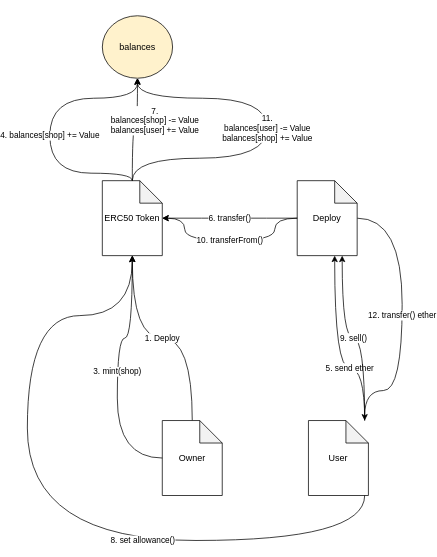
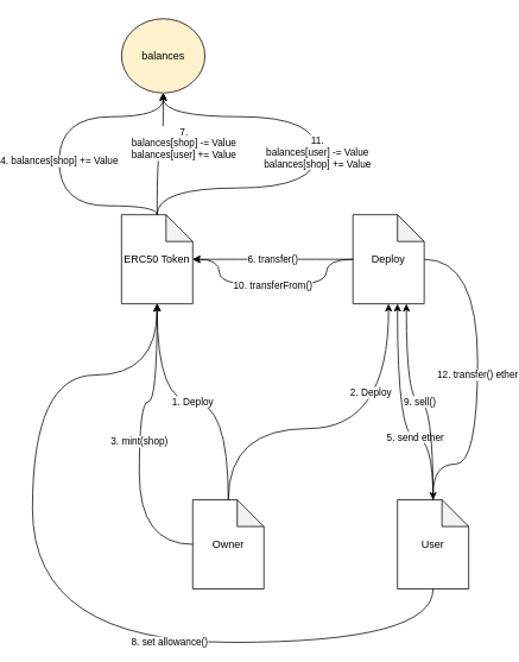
  <mxCell id="0" />
  <mxCell id="1" parent="0" />
  <mxCell id="2" value="ERC50 Token" style="shape=note;whiteSpace=wrap;html=1;backgroundOutline=1;darkOpacity=0.05;" parent="1" vertex="1"><mxGeometry x="120" y="240" width="80" height="100" as="geometry" /></mxCell>
  <mxCell id="3" value="1. Deploy" style="rounded=0;orthogonalLoop=1;jettySize=auto;html=1;edgeStyle=orthogonalEdgeStyle;curved=1;" parent="1" source="4" target="2" edge="1"><mxGeometry relative="1" as="geometry"><mxPoint x="250" y="350" as="targetPoint" /></mxGeometry></mxCell>
  <mxCell id="4" value="Owner" style="shape=note;whiteSpace=wrap;html=1;backgroundOutline=1;darkOpacity=0.05;" parent="1" vertex="1"><mxGeometry x="200" y="560" width="80" height="100" as="geometry" /></mxCell>
  <mxCell id="5" value="12. transfer() ether" style="edgeStyle=orthogonalEdgeStyle;curved=1;rounded=0;orthogonalLoop=1;jettySize=auto;html=1;" parent="1" source="6" target="7" edge="1"><mxGeometry relative="1" as="geometry"><Array as="points"><mxPoint x="520" y="290" /><mxPoint x="520" y="520" /><mxPoint x="470" y="520" /></Array></mxGeometry></mxCell>
  <mxCell id="6" value="Deploy" style="shape=note;whiteSpace=wrap;html=1;backgroundOutline=1;darkOpacity=0.05;" parent="1" vertex="1"><mxGeometry x="380" y="240" width="80" height="100" as="geometry" /></mxCell>
- <mxCell id="7" value="User" style="shape=note;whiteSpace=wrap;html=1;backgroundOutline=1;darkOpacity=0.05;" parent="1" vertex="1"><mxGeometry x="395" y="560" width="80" height="100" as="geometry" /></mxCell>
+ <mxCell id="7" value="User" style="shape=note;whiteSpace=wrap;html=1;backgroundOutline=1;darkOpacity=0.05;" parent="1" vertex="1"><mxGeometry x="430" y="560" width="80" height="100" as="geometry" /></mxCell>
+ <mxCell id="8" value="2. Deploy" style="rounded=0;orthogonalLoop=1;jettySize=auto;html=1;edgeStyle=orthogonalEdgeStyle;curved=1;" parent="1" source="4" target="6" edge="1"><mxGeometry x="0.2" y="40" relative="1" as="geometry"><mxPoint x="250" y="570" as="sourcePoint" /><mxPoint x="170" y="350" as="targetPoint" /><Array as="points"><mxPoint x="240" y="480" /><mxPoint x="420" y="480" /></Array><mxPoint as="offset" /></mxGeometry></mxCell>
  <mxCell id="9" value="3. mint(shop)" style="rounded=0;orthogonalLoop=1;jettySize=auto;html=1;edgeStyle=orthogonalEdgeStyle;curved=1;" parent="1" source="4" target="2" edge="1"><mxGeometry relative="1" as="geometry"><mxPoint x="250" y="570" as="sourcePoint" /><mxPoint x="90" y="440" as="targetPoint" /><Array as="points"><mxPoint x="140" y="610" /><mxPoint x="140" y="450" /><mxPoint x="160" y="450" /></Array></mxGeometry></mxCell>
  <mxCell id="10" value="5. send ether" style="rounded=0;orthogonalLoop=1;jettySize=auto;html=1;edgeStyle=orthogonalEdgeStyle;curved=1;" parent="1" source="7" target="6" edge="1"><mxGeometry x="-0.308" relative="1" as="geometry"><mxPoint x="250" y="570" as="sourcePoint" /><mxPoint x="430" y="350" as="targetPoint" /><Array as="points"><mxPoint x="470" y="490" /><mxPoint x="430" y="490" /></Array><mxPoint as="offset" /></mxGeometry></mxCell>
  <mxCell id="11" value="4. balances[shop] += Value" style="rounded=0;orthogonalLoop=1;jettySize=auto;html=1;edgeStyle=orthogonalEdgeStyle;curved=1;" parent="1" source="2" target="15" edge="1"><mxGeometry x="-0.065" relative="1" as="geometry"><mxPoint x="60" y="500" as="sourcePoint" /><mxPoint x="100" y="160" as="targetPoint" /><Array as="points"><mxPoint x="160" y="230" /><mxPoint x="50" y="230" /><mxPoint x="50" y="130" /><mxPoint x="167" y="130" /></Array><mxPoint as="offset" /></mxGeometry></mxCell>
  <mxCell id="12" value="6. transfer()" style="rounded=0;orthogonalLoop=1;jettySize=auto;html=1;edgeStyle=orthogonalEdgeStyle;curved=1;" parent="1" source="6" target="2" edge="1"><mxGeometry relative="1" as="geometry"><mxPoint x="250" y="570" as="sourcePoint" /><mxPoint x="220" y="160" as="targetPoint" /><Array as="points"><mxPoint x="300" y="290" /><mxPoint x="300" y="290" /></Array></mxGeometry></mxCell>
  <mxCell id="13" value="8. set allowance()" style="rounded=0;orthogonalLoop=1;jettySize=auto;html=1;edgeStyle=orthogonalEdgeStyle;curved=1;entryX=0.5;entryY=1;entryDx=0;entryDy=0;entryPerimeter=0;" parent="1" source="7" target="2" edge="1"><mxGeometry x="-0.308" relative="1" as="geometry"><mxPoint x="60" y="715" as="sourcePoint" /><mxPoint x="20" y="495" as="targetPoint" /><Array as="points"><mxPoint x="470" y="720" /><mxPoint x="20" y="720" /><mxPoint x="20" y="420" /><mxPoint x="160" y="420" /></Array><mxPoint as="offset" /></mxGeometry></mxCell>
  <mxCell id="14" value="9. sell()" style="rounded=0;orthogonalLoop=1;jettySize=auto;html=1;edgeStyle=orthogonalEdgeStyle;curved=1;" parent="1" source="7" target="6" edge="1"><mxGeometry relative="1" as="geometry"><mxPoint x="480" y="570" as="sourcePoint" /><mxPoint x="540" y="380" as="targetPoint" /><Array as="points"><mxPoint x="470" y="450" /><mxPoint x="440" y="450" /></Array></mxGeometry></mxCell>
  <mxCell id="15" value="&lt;span style=&quot;&quot;&gt;balances&lt;/span&gt;" style="ellipse;whiteSpace=wrap;html=1;fillColor=#fff2cc;" parent="1" vertex="1"><mxGeometry x="120" y="20" width="93.75" height="83.33" as="geometry" /></mxCell>
  <mxCell id="16" value="7. &lt;br&gt;balances[shop] -= Value&lt;br&gt;balances[user] += Value" style="rounded=0;orthogonalLoop=1;jettySize=auto;html=1;edgeStyle=orthogonalEdgeStyle;curved=1;" parent="1" source="2" target="15" edge="1"><mxGeometry x="0.21" y="-23" relative="1" as="geometry"><mxPoint x="-10" y="330" as="sourcePoint" /><mxPoint x="123.157" y="170" as="targetPoint" /><Array as="points"><mxPoint x="160" y="170" /><mxPoint x="167" y="170" /></Array><mxPoint as="offset" /></mxGeometry></mxCell>
  <mxCell id="17" value="10. transferFrom()" style="rounded=0;orthogonalLoop=1;jettySize=auto;html=1;edgeStyle=orthogonalEdgeStyle;curved=1;" parent="1" source="6" target="2" edge="1"><mxGeometry relative="1" as="geometry"><mxPoint x="390" y="300" as="sourcePoint" /><mxPoint x="210" y="300" as="targetPoint" /><Array as="points"><mxPoint x="350" y="290" /><mxPoint x="350" y="320" /><mxPoint x="230" y="320" /><mxPoint x="230" y="290" /></Array></mxGeometry></mxCell>
  <mxCell id="18" value="11. &lt;br&gt;balances[user] -= Value&lt;br&gt;balances[shop] += Value" style="rounded=0;orthogonalLoop=1;jettySize=auto;html=1;edgeStyle=orthogonalEdgeStyle;curved=1;" parent="1" source="2" target="15" edge="1"><mxGeometry x="0.021" relative="1" as="geometry"><mxPoint x="130" y="310" as="sourcePoint" /><mxPoint x="124.068" y="180" as="targetPoint" /><Array as="points"><mxPoint x="160" y="210" /><mxPoint x="340" y="210" /><mxPoint x="340" y="130" /><mxPoint x="167" y="130" /></Array><mxPoint as="offset" /></mxGeometry></mxCell>
